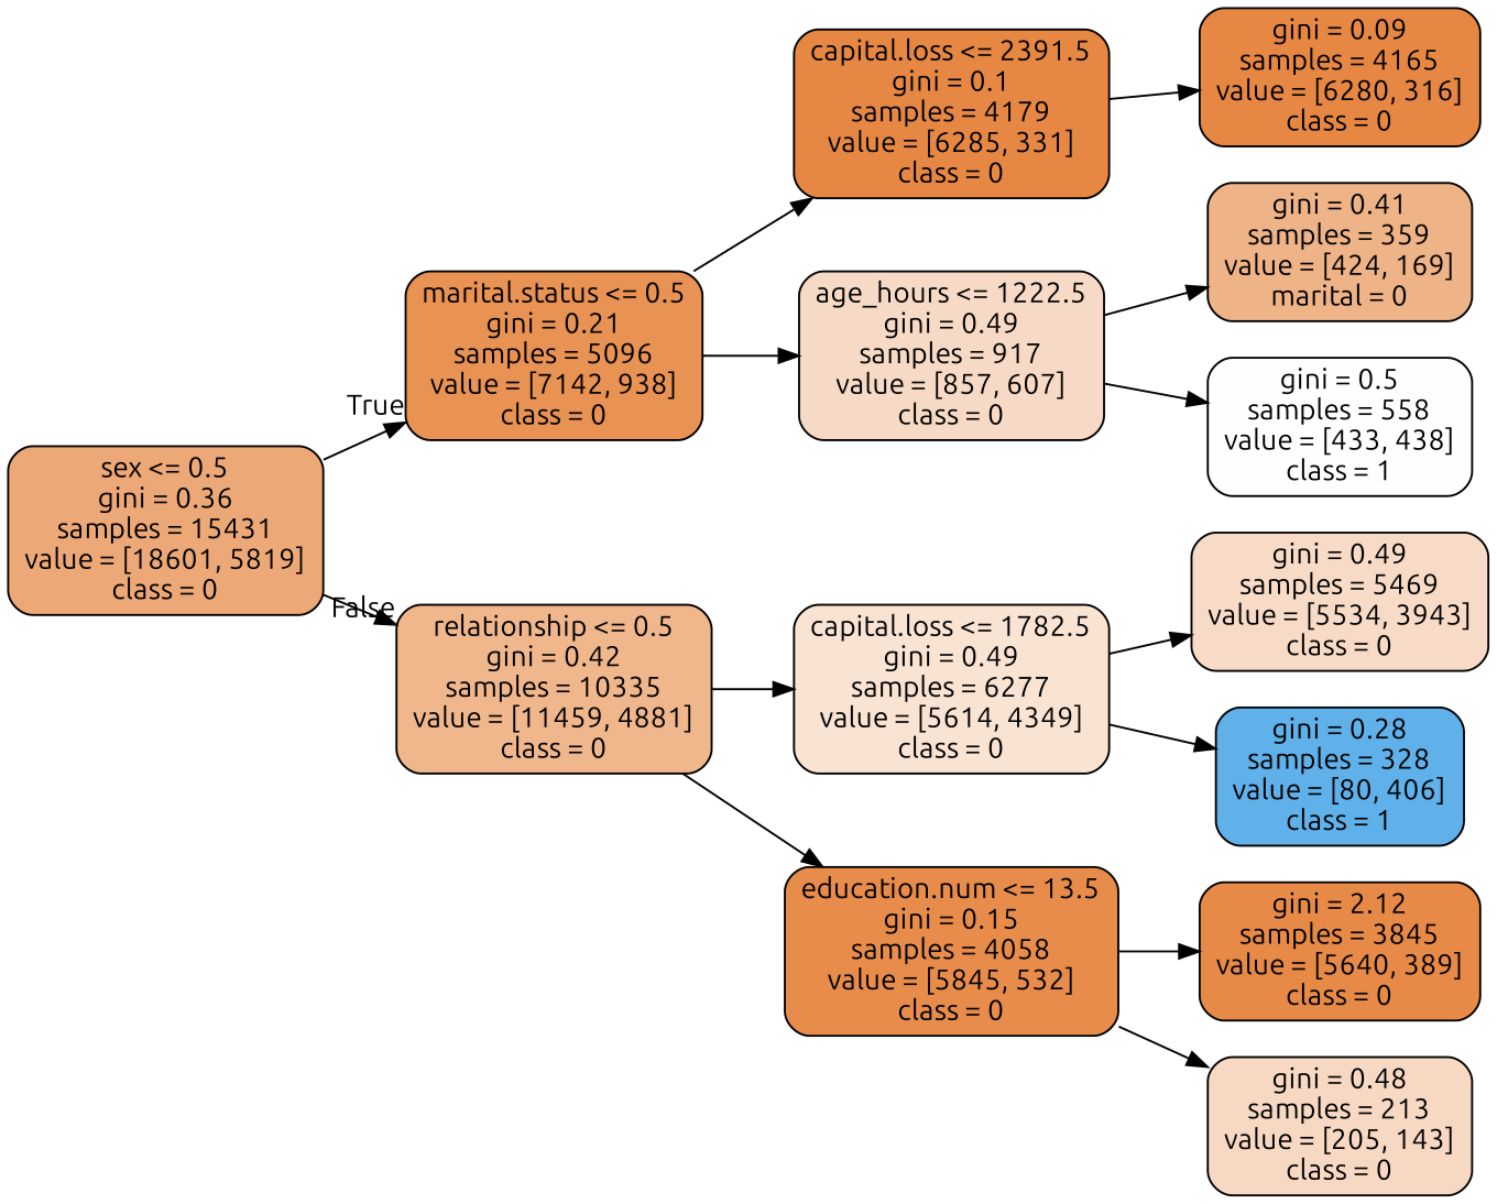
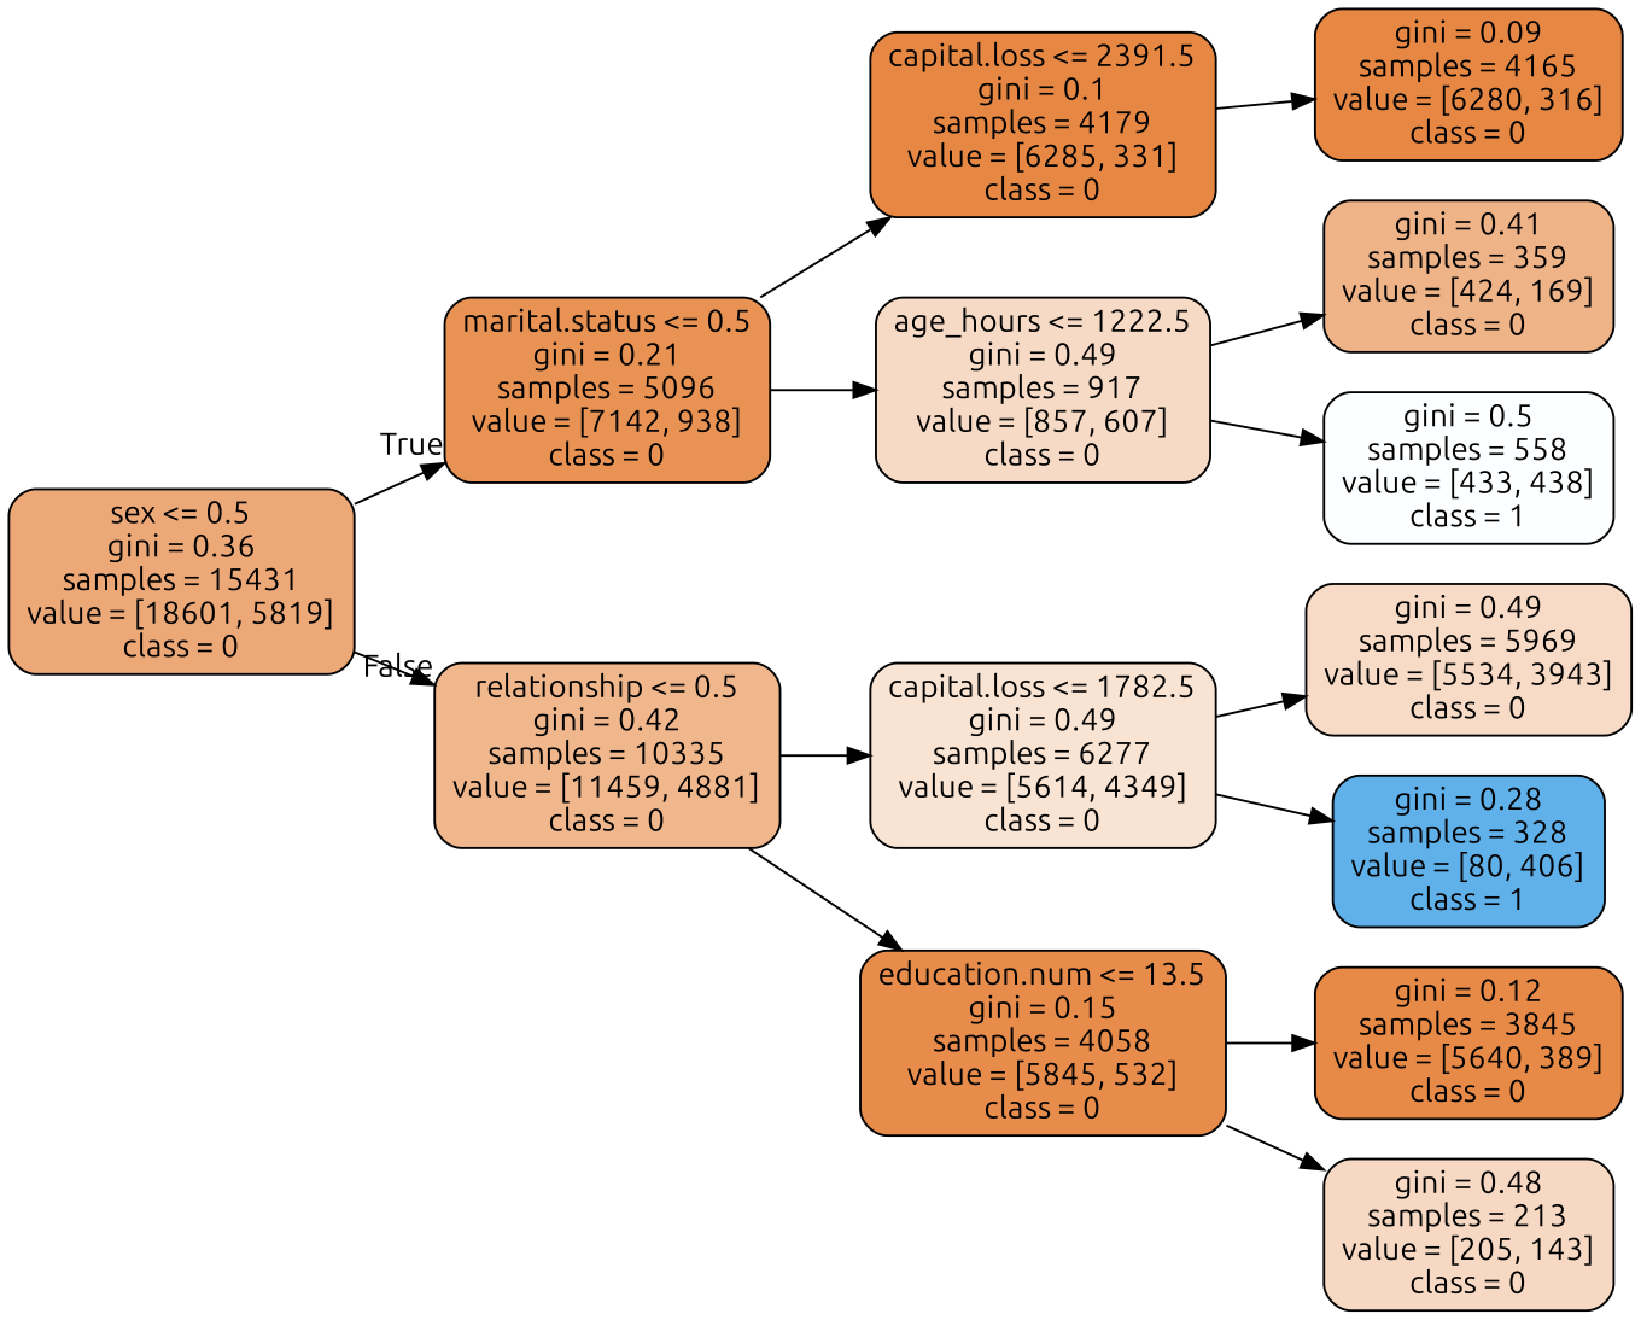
  digraph {
    fontname=Ubuntu
    rankdir=LR
    node [color=black fontname=Ubuntu shape=box style="filled, rounded"]
    edge [fontname=Ubuntu]
    n1 [fillcolor="#eda877" label="sex <= 0.5\ngini = 0.36\nsamples = 15431\nvalue = [18601, 5819]\nclass = 0"]
    n2 [fillcolor="#e89253" label="marital.status <= 0.5\ngini = 0.21\nsamples = 5096\nvalue = [7142, 938]\nclass = 0"]
    n3 [fillcolor="#f0b78d" label="relationship <= 0.5\ngini = 0.42\nsamples = 10335\nvalue = [11459, 4881]\nclass = 0"]
    n4 [fillcolor="#e68843" label="capital.loss <= 2391.5\ngini = 0.1\nsamples = 4179\nvalue = [6285, 331]\nclass = 0"]
    n5 [fillcolor="#f7dac5" label="age_hours <= 1222.5\ngini = 0.49\nsamples = 917\nvalue = [857, 607]\nclass = 0"]
    n6 [fillcolor="#f9e3d2" label="capital.loss <= 1782.5\ngini = 0.49\nsamples = 6277\nvalue = [5614, 4349]\nclass = 0"]
    n7 [fillcolor="#e78c4b" label="education.num <= 13.5\ngini = 0.15\nsamples = 4058\nvalue = [5845, 532]\nclass = 0"]
    n8 [fillcolor="#e68743" label="gini = 0.09\nsamples = 4165\nvalue = [6280, 316]\nclass = 0"]
-   n9 [fillcolor="#efb388" label="gini = 0.41\nsamples = 359\nvalue = [424, 169]\nmarital = 0"]
+   n9 [fillcolor="#efb388" label="gini = 0.41\nsamples = 359\nvalue = [424, 169]\nclass = 0"]
    n10 [fillcolor="#fdfeff" label="gini = 0.5\nsamples = 558\nvalue = [433, 438]\nclass = 1"]
-   n11 [fillcolor="#f8dbc6" label="gini = 0.49\nsamples = 5469\nvalue = [5534, 3943]\nclass = 0"]
+   n11 [fillcolor="#f8dbc6" label="gini = 0.49\nsamples = 5969\nvalue = [5534, 3943]\nclass = 0"]
    n12 [fillcolor="#60b0ea" label="gini = 0.28\nsamples = 328\nvalue = [80, 406]\nclass = 1"]
-   n13 [fillcolor="#e78a47" label="gini = 2.12\nsamples = 3845\nvalue = [5640, 389]\nclass = 0"]
+   n13 [fillcolor="#e78a47" label="gini = 0.12\nsamples = 3845\nvalue = [5640, 389]\nclass = 0"]
    n14 [fillcolor="#f7d9c3" label="gini = 0.48\nsamples = 213\nvalue = [205, 143]\nclass = 0"]
    n1 -> n2 [headlabel=True labelangle=45 labeldistance=2.5]
    n1 -> n3 [headlabel=False labelangle=-45 labeldistance=2.5]
    n2 -> n4
    n2 -> n5
    n3 -> n6
    n3 -> n7
    n4 -> n8
    n5 -> n9
    n5 -> n10
    n6 -> n11
    n6 -> n12
    n7 -> n13
    n7 -> n14
  }
